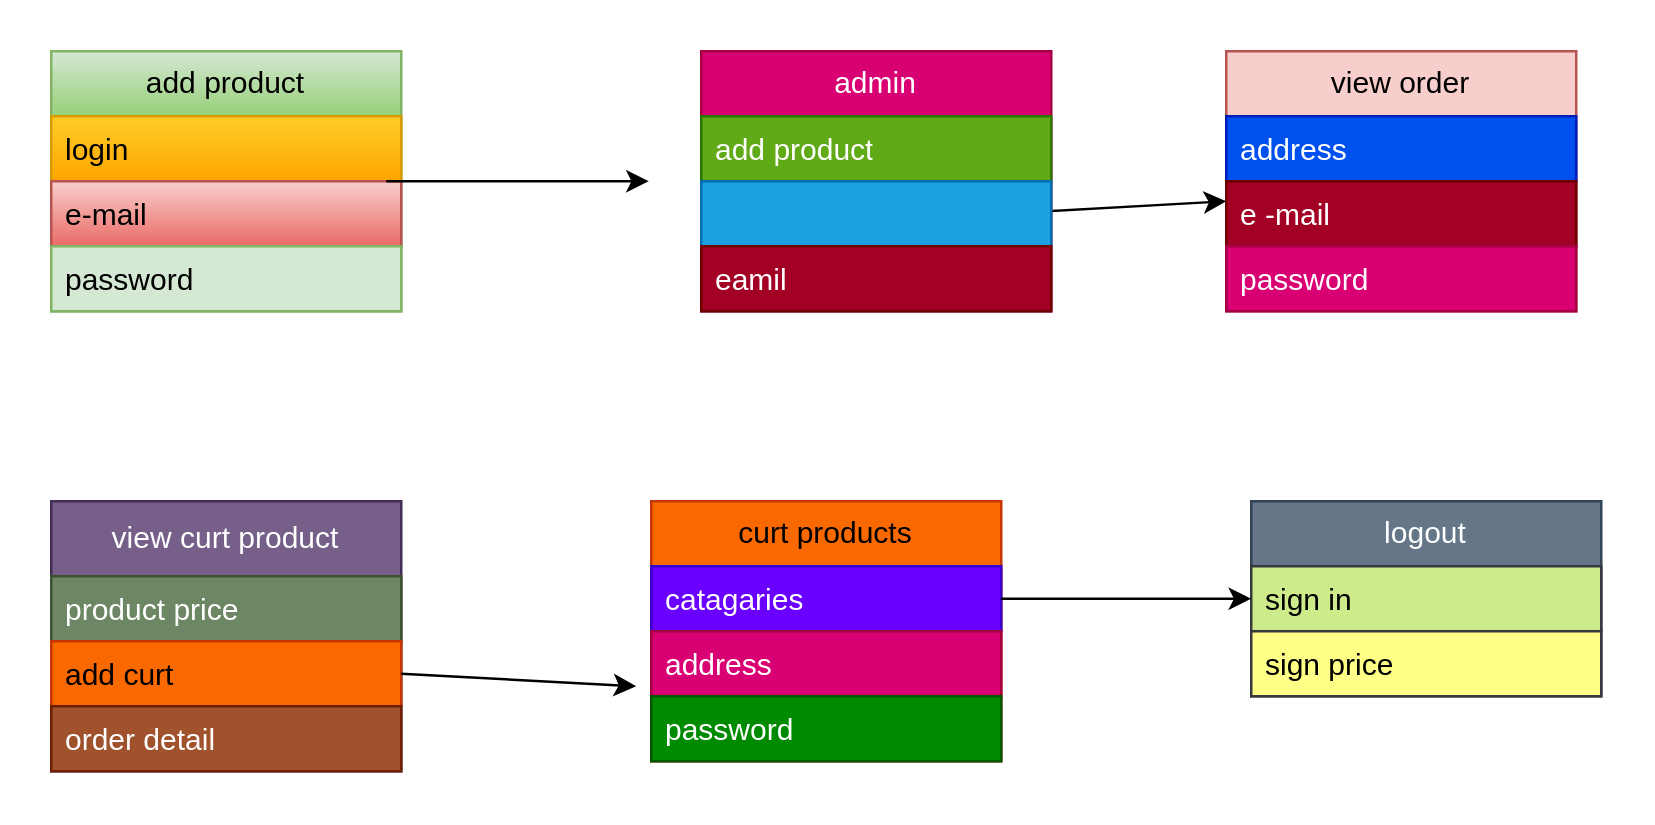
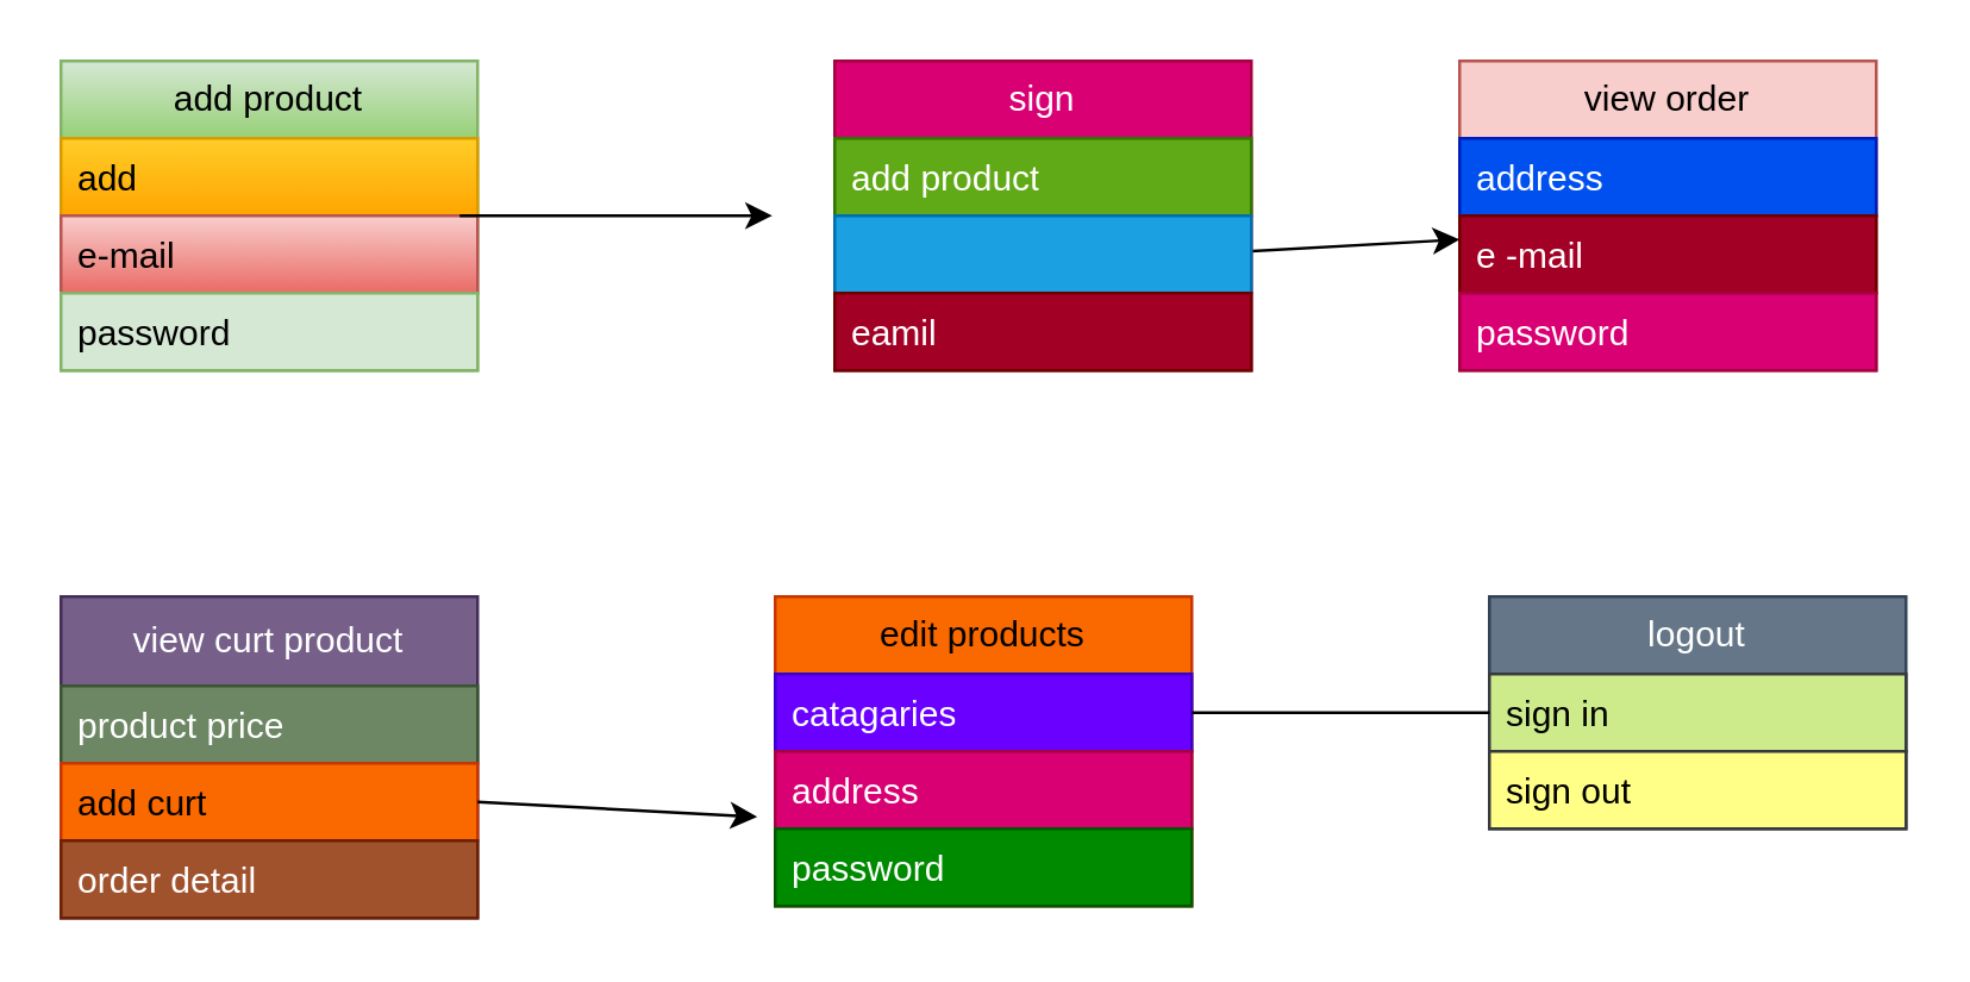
  <mxCell id="0" />
  <mxCell id="1" parent="0" />
  <mxCell id="2" value="add product" style="swimlane;fontStyle=0;childLayout=stackLayout;horizontal=1;startSize=26;fillColor=#d5e8d4;horizontalStack=0;resizeParent=1;resizeParentMax=0;resizeLast=0;collapsible=1;marginBottom=0;whiteSpace=wrap;html=1;strokeColor=#82b366;gradientColor=#97d077;" parent="1" vertex="1"><mxGeometry x="20" y="20" width="140" height="104" as="geometry" /></mxCell>
- <mxCell id="3" value="login" style="text;strokeColor=#d79b00;fillColor=#ffcd28;align=left;verticalAlign=top;spacingLeft=4;spacingRight=4;overflow=hidden;rotatable=0;points=[[0,0.5],[1,0.5]];portConstraint=eastwest;whiteSpace=wrap;html=1;gradientColor=#ffa500;" parent="2" vertex="1"><mxGeometry y="26" width="140" height="26" as="geometry" /></mxCell>
+ <mxCell id="3" value="add" style="text;strokeColor=#d79b00;fillColor=#ffcd28;align=left;verticalAlign=top;spacingLeft=4;spacingRight=4;overflow=hidden;rotatable=0;points=[[0,0.5],[1,0.5]];portConstraint=eastwest;whiteSpace=wrap;html=1;gradientColor=#ffa500;" parent="2" vertex="1"><mxGeometry y="26" width="140" height="26" as="geometry" /></mxCell>
  <mxCell id="4" value="e-mail" style="text;strokeColor=#b85450;fillColor=#f8cecc;align=left;verticalAlign=top;spacingLeft=4;spacingRight=4;overflow=hidden;rotatable=0;points=[[0,0.5],[1,0.5]];portConstraint=eastwest;whiteSpace=wrap;html=1;gradientColor=#ea6b66;" parent="2" vertex="1"><mxGeometry y="52" width="140" height="26" as="geometry" /></mxCell>
  <mxCell id="5" value="password" style="text;strokeColor=#82b366;fillColor=#d5e8d4;align=left;verticalAlign=top;spacingLeft=4;spacingRight=4;overflow=hidden;rotatable=0;points=[[0,0.5],[1,0.5]];portConstraint=eastwest;whiteSpace=wrap;html=1;" parent="2" vertex="1"><mxGeometry y="78" width="140" height="26" as="geometry" /></mxCell>
  <mxCell id="6" value="view order" style="swimlane;fontStyle=0;childLayout=stackLayout;horizontal=1;startSize=26;fillColor=#f8cecc;horizontalStack=0;resizeParent=1;resizeParentMax=0;resizeLast=0;collapsible=1;marginBottom=0;whiteSpace=wrap;html=1;strokeColor=#b85450;" parent="1" vertex="1"><mxGeometry x="490" y="20" width="140" height="104" as="geometry" /></mxCell>
  <mxCell id="7" value="address" style="text;strokeColor=#001DBC;fillColor=#0050ef;align=left;verticalAlign=top;spacingLeft=4;spacingRight=4;overflow=hidden;rotatable=0;points=[[0,0.5],[1,0.5]];portConstraint=eastwest;whiteSpace=wrap;html=1;fontColor=#ffffff;" parent="6" vertex="1"><mxGeometry y="26" width="140" height="26" as="geometry" /></mxCell>
  <mxCell id="8" value="e -mail" style="text;strokeColor=#6F0000;fillColor=#a20025;align=left;verticalAlign=top;spacingLeft=4;spacingRight=4;overflow=hidden;rotatable=0;points=[[0,0.5],[1,0.5]];portConstraint=eastwest;whiteSpace=wrap;html=1;fontColor=#ffffff;" parent="6" vertex="1"><mxGeometry y="52" width="140" height="26" as="geometry" /></mxCell>
  <mxCell id="9" value="password" style="text;strokeColor=#A50040;fillColor=#d80073;align=left;verticalAlign=top;spacingLeft=4;spacingRight=4;overflow=hidden;rotatable=0;points=[[0,0.5],[1,0.5]];portConstraint=eastwest;whiteSpace=wrap;html=1;fontColor=#ffffff;" parent="6" vertex="1"><mxGeometry y="78" width="140" height="26" as="geometry" /></mxCell>
- <mxCell id="10" value="curt products" style="swimlane;fontStyle=0;childLayout=stackLayout;horizontal=1;startSize=26;fillColor=#fa6800;horizontalStack=0;resizeParent=1;resizeParentMax=0;resizeLast=0;collapsible=1;marginBottom=0;whiteSpace=wrap;html=1;strokeColor=#C73500;fontColor=#000000;" parent="1" vertex="1"><mxGeometry x="260" y="200" width="140" height="104" as="geometry" /></mxCell>
+ <mxCell id="10" value="edit products" style="swimlane;fontStyle=0;childLayout=stackLayout;horizontal=1;startSize=26;fillColor=#fa6800;horizontalStack=0;resizeParent=1;resizeParentMax=0;resizeLast=0;collapsible=1;marginBottom=0;whiteSpace=wrap;html=1;strokeColor=#C73500;fontColor=#000000;" parent="1" vertex="1"><mxGeometry x="260" y="200" width="140" height="104" as="geometry" /></mxCell>
  <mxCell id="11" value="catagaries" style="text;strokeColor=#3700CC;fillColor=#6a00ff;align=left;verticalAlign=top;spacingLeft=4;spacingRight=4;overflow=hidden;rotatable=0;points=[[0,0.5],[1,0.5]];portConstraint=eastwest;whiteSpace=wrap;html=1;fontColor=#ffffff;" parent="10" vertex="1"><mxGeometry y="26" width="140" height="26" as="geometry" /></mxCell>
  <mxCell id="12" value="address" style="text;strokeColor=#A50040;fillColor=#d80073;align=left;verticalAlign=top;spacingLeft=4;spacingRight=4;overflow=hidden;rotatable=0;points=[[0,0.5],[1,0.5]];portConstraint=eastwest;whiteSpace=wrap;html=1;fontColor=#ffffff;" parent="10" vertex="1"><mxGeometry y="52" width="140" height="26" as="geometry" /></mxCell>
  <mxCell id="13" value="password" style="text;strokeColor=#005700;fillColor=#008a00;align=left;verticalAlign=top;spacingLeft=4;spacingRight=4;overflow=hidden;rotatable=0;points=[[0,0.5],[1,0.5]];portConstraint=eastwest;whiteSpace=wrap;html=1;fontColor=#ffffff;" parent="10" vertex="1"><mxGeometry y="78" width="140" height="26" as="geometry" /></mxCell>
  <mxCell id="14" value="view curt product" style="swimlane;fontStyle=0;childLayout=stackLayout;horizontal=1;startSize=30;fillColor=#76608a;horizontalStack=0;resizeParent=1;resizeParentMax=0;resizeLast=0;collapsible=1;marginBottom=0;whiteSpace=wrap;html=1;strokeColor=#432D57;fontColor=#ffffff;" parent="1" vertex="1"><mxGeometry x="20" y="200" width="140" height="108" as="geometry" /></mxCell>
  <mxCell id="15" value="product price" style="text;strokeColor=#3A5431;fillColor=#6d8764;align=left;verticalAlign=top;spacingLeft=4;spacingRight=4;overflow=hidden;rotatable=0;points=[[0,0.5],[1,0.5]];portConstraint=eastwest;whiteSpace=wrap;html=1;fontColor=#ffffff;" parent="14" vertex="1"><mxGeometry y="30" width="140" height="26" as="geometry" /></mxCell>
  <mxCell id="16" value="add curt&amp;nbsp;" style="text;strokeColor=#C73500;fillColor=#fa6800;align=left;verticalAlign=top;spacingLeft=4;spacingRight=4;overflow=hidden;rotatable=0;points=[[0,0.5],[1,0.5]];portConstraint=eastwest;whiteSpace=wrap;html=1;fontColor=#000000;" parent="14" vertex="1"><mxGeometry y="56" width="140" height="26" as="geometry" /></mxCell>
  <mxCell id="17" value="order detail" style="text;strokeColor=#6D1F00;fillColor=#a0522d;align=left;verticalAlign=top;spacingLeft=4;spacingRight=4;overflow=hidden;rotatable=0;points=[[0,0.5],[1,0.5]];portConstraint=eastwest;whiteSpace=wrap;html=1;fontColor=#ffffff;" parent="14" vertex="1"><mxGeometry y="82" width="140" height="26" as="geometry" /></mxCell>
  <mxCell id="18" value="logout" style="swimlane;fontStyle=0;childLayout=stackLayout;horizontal=1;startSize=26;fillColor=#647687;horizontalStack=0;resizeParent=1;resizeParentMax=0;resizeLast=0;collapsible=1;marginBottom=0;whiteSpace=wrap;html=1;fontColor=#ffffff;strokeColor=#314354;" parent="1" vertex="1"><mxGeometry x="500" y="200" width="140" height="78" as="geometry" /></mxCell>
  <mxCell id="19" value="sign in" style="text;strokeColor=#36393d;fillColor=#cdeb8b;align=left;verticalAlign=top;spacingLeft=4;spacingRight=4;overflow=hidden;rotatable=0;points=[[0,0.5],[1,0.5]];portConstraint=eastwest;whiteSpace=wrap;html=1;" parent="18" vertex="1"><mxGeometry y="26" width="140" height="26" as="geometry" /></mxCell>
- <mxCell id="20" value="sign price" style="text;strokeColor=#36393d;fillColor=#ffff88;align=left;verticalAlign=top;spacingLeft=4;spacingRight=4;overflow=hidden;rotatable=0;points=[[0,0.5],[1,0.5]];portConstraint=eastwest;whiteSpace=wrap;html=1;" parent="18" vertex="1"><mxGeometry y="52" width="140" height="26" as="geometry" /></mxCell>
+ <mxCell id="20" value="sign out" style="text;strokeColor=#36393d;fillColor=#ffff88;align=left;verticalAlign=top;spacingLeft=4;spacingRight=4;overflow=hidden;rotatable=0;points=[[0,0.5],[1,0.5]];portConstraint=eastwest;whiteSpace=wrap;html=1;" parent="18" vertex="1"><mxGeometry y="52" width="140" height="26" as="geometry" /></mxCell>
  <mxCell id="21" value="" style="endArrow=classic;html=1;rounded=0;entryX=-0.007;entryY=1;entryDx=0;entryDy=0;entryPerimeter=0;exitX=0.957;exitY=1;exitDx=0;exitDy=0;exitPerimeter=0;" parent="1" source="3" edge="1"><mxGeometry width="50" height="50" relative="1" as="geometry"><mxPoint x="360" y="100" as="sourcePoint" /><mxPoint x="259.02" y="72" as="targetPoint" /></mxGeometry></mxCell>
  <mxCell id="22" value="" style="endArrow=classic;html=1;rounded=0;exitX=1;exitY=0.5;exitDx=0;exitDy=0;" parent="1" edge="1"><mxGeometry width="50" height="50" relative="1" as="geometry"><mxPoint x="400" y="85" as="sourcePoint" /><mxPoint x="490" y="80" as="targetPoint" /></mxGeometry></mxCell>
  <mxCell id="23" value="" style="endArrow=classic;html=1;rounded=0;entryX=-0.043;entryY=0.846;entryDx=0;entryDy=0;entryPerimeter=0;exitX=1;exitY=0.5;exitDx=0;exitDy=0;" parent="1" source="16" target="12" edge="1"><mxGeometry width="50" height="50" relative="1" as="geometry"><mxPoint x="360" y="100" as="sourcePoint" /><mxPoint x="410" y="50" as="targetPoint" /></mxGeometry></mxCell>
- <mxCell id="24" value="admin" style="swimlane;fontStyle=0;childLayout=stackLayout;horizontal=1;startSize=26;fillColor=#d80073;horizontalStack=0;resizeParent=1;resizeParentMax=0;resizeLast=0;collapsible=1;marginBottom=0;whiteSpace=wrap;html=1;fontColor=#ffffff;strokeColor=#A50040;" parent="1" vertex="1"><mxGeometry x="280" y="20" width="140" height="104" as="geometry" /></mxCell>
+ <mxCell id="24" value="sign" style="swimlane;fontStyle=0;childLayout=stackLayout;horizontal=1;startSize=26;fillColor=#d80073;horizontalStack=0;resizeParent=1;resizeParentMax=0;resizeLast=0;collapsible=1;marginBottom=0;whiteSpace=wrap;html=1;fontColor=#ffffff;strokeColor=#A50040;" parent="1" vertex="1"><mxGeometry x="280" y="20" width="140" height="104" as="geometry" /></mxCell>
  <mxCell id="25" value="add product" style="text;strokeColor=#2D7600;fillColor=#60a917;align=left;verticalAlign=top;spacingLeft=4;spacingRight=4;overflow=hidden;rotatable=0;points=[[0,0.5],[1,0.5]];portConstraint=eastwest;whiteSpace=wrap;html=1;fontColor=#ffffff;" parent="24" vertex="1"><mxGeometry y="26" width="140" height="26" as="geometry" /></mxCell>
  <mxCell id="26" value="" style="text;strokeColor=#006EAF;fillColor=#1ba1e2;align=left;verticalAlign=top;spacingLeft=4;spacingRight=4;overflow=hidden;rotatable=0;points=[[0,0.5],[1,0.5]];portConstraint=eastwest;whiteSpace=wrap;html=1;fontColor=#ffffff;" parent="24" vertex="1"><mxGeometry y="52" width="140" height="26" as="geometry" /></mxCell>
  <mxCell id="27" value="eamil" style="text;strokeColor=#6F0000;fillColor=#a20025;align=left;verticalAlign=top;spacingLeft=4;spacingRight=4;overflow=hidden;rotatable=0;points=[[0,0.5],[1,0.5]];portConstraint=eastwest;whiteSpace=wrap;html=1;fontColor=#ffffff;" parent="24" vertex="1"><mxGeometry y="78" width="140" height="26" as="geometry" /></mxCell>
- <mxCell id="28" value="" style="endArrow=classic;html=1;rounded=0;exitX=1;exitY=0.5;exitDx=0;exitDy=0;" parent="1" source="11" target="19" edge="1"><mxGeometry width="50" height="50" relative="1" as="geometry"><mxPoint x="360" y="100" as="sourcePoint" /><mxPoint x="410" y="50" as="targetPoint" /></mxGeometry></mxCell>
+ <mxCell id="28" value="" style="endArrow=none;html=1;rounded=0;exitX=1;exitY=0.5;exitDx=0;exitDy=0;" parent="1" source="11" target="19" edge="1"><mxGeometry width="50" height="50" relative="1" as="geometry"><mxPoint x="360" y="100" as="sourcePoint" /><mxPoint x="410" y="50" as="targetPoint" /></mxGeometry></mxCell>
